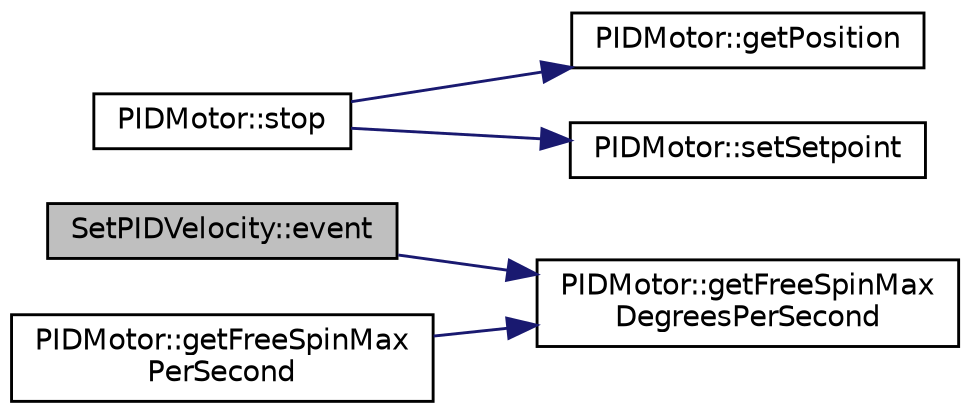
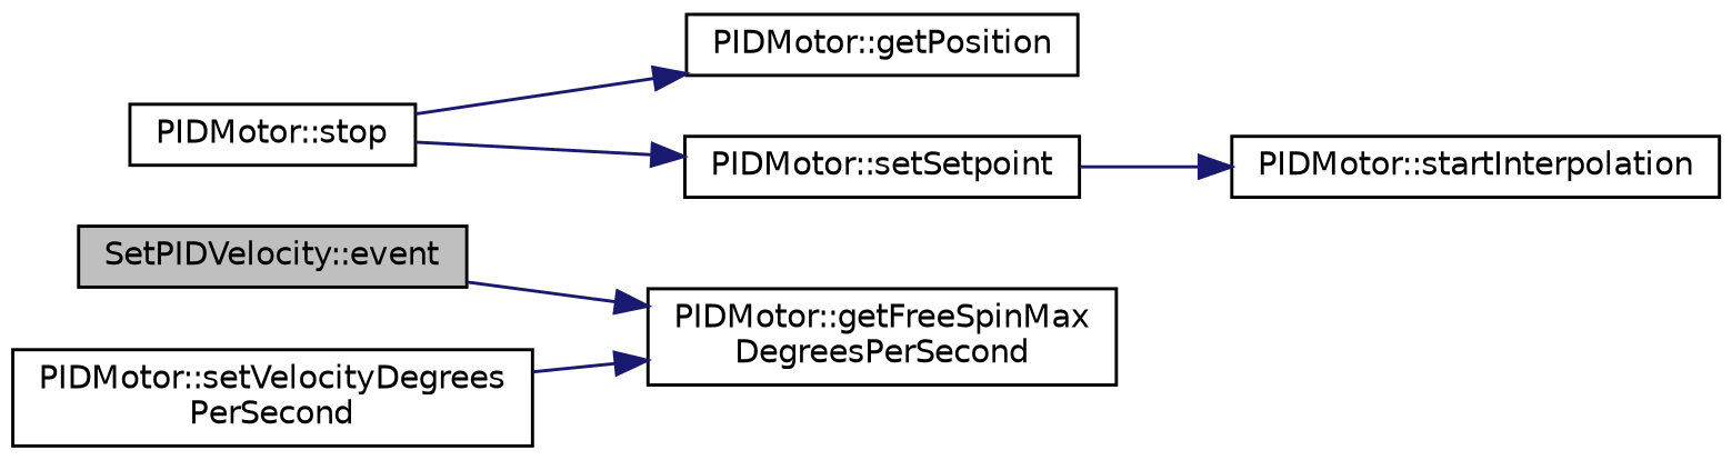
  digraph {
    rankdir=LR
    node [color=black fillcolor=white fontname=Helvetica fontsize=10 shape=record style=filled]
    edge [color=midnightblue fontname=Helvetica fontsize=10 labelfontname=Helvetica labelfontsize=10 style=solid]
    n1 [fillcolor=grey75 fontcolor=black height=0.2 label="SetPIDVelocity::event" width=0.4]
    n2 [height=0.2 label="PIDMotor::getFreeSpinMax\lDegreesPerSecond" width=0.4]
-   n3 [height=0.2 label="PIDMotor::getFreeSpinMax\lPerSecond" width=0.4]
+   n3 [height=0.2 label="PIDMotor::setVelocityDegrees\lPerSecond" width=0.4]
    n4 [height=0.2 label="PIDMotor::stop" width=0.4]
    n5 [height=0.2 label="PIDMotor::getPosition" width=0.4]
    n6 [height=0.2 label="PIDMotor::setSetpoint" width=0.4]
+   n7 [height=0.2 label="PIDMotor::startInterpolation" width=0.4]
    n1 -> n2
    n3 -> n2
    n4 -> n5
    n4 -> n6
+   n6 -> n7
  }
